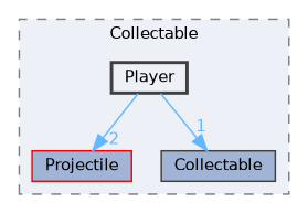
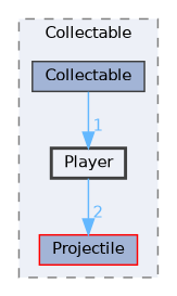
  digraph {
    compound=true
    node [color=grey25 fillcolor="#a2b4d6" fontname=Helvetica fontsize=10 shape=box style=filled]
    edge [color=steelblue1 fontcolor=steelblue1 fontname=Helvetica fontsize=10 labeldistance=1.5 labelfontname=Helvetica labelfontsize=10]
    n1 [color=red height=0.2 label=Projectile width=0.4]
    n2 [height=0.2 label=Collectable width=0.4]
    n3 [fillcolor="#edf0f7" height=0.2 label=Player style="filled,bold" width=0.4]
    subgraph cluster_1 {
      bgcolor="#edf0f7"
      fontname=Helvetica
      fontsize=10
      label=Collectable
      pencolor=grey50
      style="filled,dashed"
      n1
      n2
      n3
    }
    n3 -> n1 [headlabel=2]
-   n3 -> n2 [headlabel=1]
+   n2 -> n3 [headlabel=1]
  }
